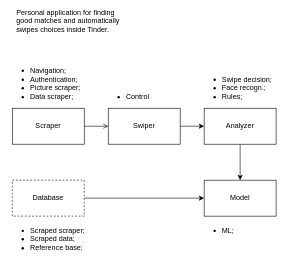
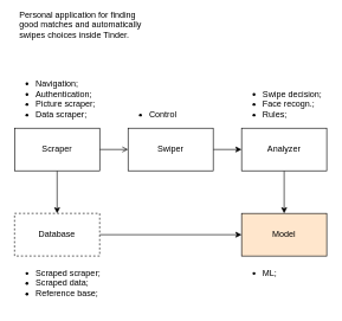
  <mxCell id="0" />
  <mxCell id="1" parent="0" />
+ <mxCell id="2" style="edgeStyle=orthogonalEdgeStyle;rounded=0;orthogonalLoop=1;jettySize=auto;html=1;entryX=0.5;entryY=0;entryDx=0;entryDy=0;" edge="1" parent="1" source="4" target="10"><mxGeometry relative="1" as="geometry" /></mxCell>
  <mxCell id="3" style="edgeStyle=orthogonalEdgeStyle;rounded=0;orthogonalLoop=1;jettySize=auto;html=1;entryX=0;entryY=0.5;entryDx=0;entryDy=0;endArrow=open;" edge="1" parent="1" source="4" target="6"><mxGeometry relative="1" as="geometry" /></mxCell>
  <mxCell id="4" value="Scraper" style="rounded=0;whiteSpace=wrap;html=1;" vertex="1" parent="1"><mxGeometry x="20" y="180" width="120" height="60" as="geometry" /></mxCell>
  <mxCell id="5" style="edgeStyle=orthogonalEdgeStyle;rounded=0;orthogonalLoop=1;jettySize=auto;html=1;" edge="1" parent="1" source="6" target="8"><mxGeometry relative="1" as="geometry" /></mxCell>
  <mxCell id="6" value="Swiper" style="rounded=0;whiteSpace=wrap;html=1;" vertex="1" parent="1"><mxGeometry x="180" y="180" width="120" height="60" as="geometry" /></mxCell>
  <mxCell id="7" style="edgeStyle=orthogonalEdgeStyle;rounded=0;orthogonalLoop=1;jettySize=auto;html=1;entryX=0.5;entryY=0;entryDx=0;entryDy=0;" edge="1" parent="1" source="8" target="11"><mxGeometry relative="1" as="geometry" /></mxCell>
  <mxCell id="8" value="Analyzer" style="rounded=0;whiteSpace=wrap;html=1;" vertex="1" parent="1"><mxGeometry x="340" y="180" width="120" height="60" as="geometry" /></mxCell>
  <mxCell id="9" style="edgeStyle=orthogonalEdgeStyle;rounded=0;orthogonalLoop=1;jettySize=auto;html=1;entryX=0;entryY=0.5;entryDx=0;entryDy=0;" edge="1" parent="1" source="10" target="11"><mxGeometry relative="1" as="geometry" /></mxCell>
  <mxCell id="10" value="Database" style="rounded=0;whiteSpace=wrap;html=1;dashed=1;" vertex="1" parent="1"><mxGeometry x="20" y="300" width="120" height="60" as="geometry" /></mxCell>
- <mxCell id="11" value="Model" style="rounded=0;whiteSpace=wrap;html=1;" vertex="1" parent="1"><mxGeometry x="340" y="300" width="120" height="60" as="geometry" /></mxCell>
+ <mxCell id="11" value="Model" style="rounded=0;whiteSpace=wrap;html=1;fillColor=#ffe6cc;" vertex="1" parent="1"><mxGeometry x="340" y="300" width="120" height="60" as="geometry" /></mxCell>
  <mxCell id="12" value="&lt;ul&gt;&lt;li&gt;Navigation;&lt;/li&gt;&lt;li&gt;Authentication;&lt;/li&gt;&lt;li&gt;Picture scraper;&lt;/li&gt;&lt;li&gt;Data scraper;&lt;/li&gt;&lt;/ul&gt;" style="text;html=1;strokeColor=none;fillColor=none;align=left;verticalAlign=bottom;whiteSpace=wrap;rounded=0;spacing=0;spacingLeft=-10;" vertex="1" parent="1"><mxGeometry x="20" y="110" width="120" height="70" as="geometry" /></mxCell>
  <mxCell id="13" value="&lt;ul&gt;&lt;li&gt;Scraped scraper;&lt;/li&gt;&lt;li&gt;Scraped data;&lt;/li&gt;&lt;li&gt;Reference base;&lt;/li&gt;&lt;/ul&gt;" style="text;html=1;strokeColor=none;fillColor=none;align=left;verticalAlign=top;whiteSpace=wrap;rounded=0;spacing=0;spacingLeft=-10;" vertex="1" parent="1"><mxGeometry x="20" y="360" width="120" height="70" as="geometry" /></mxCell>
  <mxCell id="14" value="&lt;ul&gt;&lt;li&gt;Control&lt;/li&gt;&lt;/ul&gt;" style="text;html=1;strokeColor=none;fillColor=none;align=left;verticalAlign=bottom;whiteSpace=wrap;rounded=0;spacing=0;spacingLeft=-10;" vertex="1" parent="1"><mxGeometry x="180" y="110" width="120" height="70" as="geometry" /></mxCell>
  <mxCell id="15" value="&lt;ul&gt;&lt;li&gt;Swipe decision;&lt;/li&gt;&lt;li&gt;Face recogn.;&lt;/li&gt;&lt;li&gt;Rules;&lt;/li&gt;&lt;/ul&gt;" style="text;html=1;strokeColor=none;fillColor=none;align=left;verticalAlign=bottom;whiteSpace=wrap;rounded=0;spacing=0;spacingLeft=-10;" vertex="1" parent="1"><mxGeometry x="340" y="110" width="120" height="70" as="geometry" /></mxCell>
  <mxCell id="16" value="&lt;ul&gt;&lt;li&gt;ML;&lt;/li&gt;&lt;/ul&gt;" style="text;html=1;strokeColor=none;fillColor=none;align=left;verticalAlign=top;whiteSpace=wrap;rounded=0;spacing=0;spacingLeft=-10;" vertex="1" parent="1"><mxGeometry x="340" y="360" width="120" height="70" as="geometry" /></mxCell>
  <mxCell id="17" value="Personal application for finding good matches and automatically swipes choices inside Tinder." style="text;html=1;strokeColor=none;fillColor=none;align=left;verticalAlign=middle;whiteSpace=wrap;rounded=0;fontSize=12;" vertex="1" parent="1"><mxGeometry x="25" y="20" width="190" height="30" as="geometry" /></mxCell>
